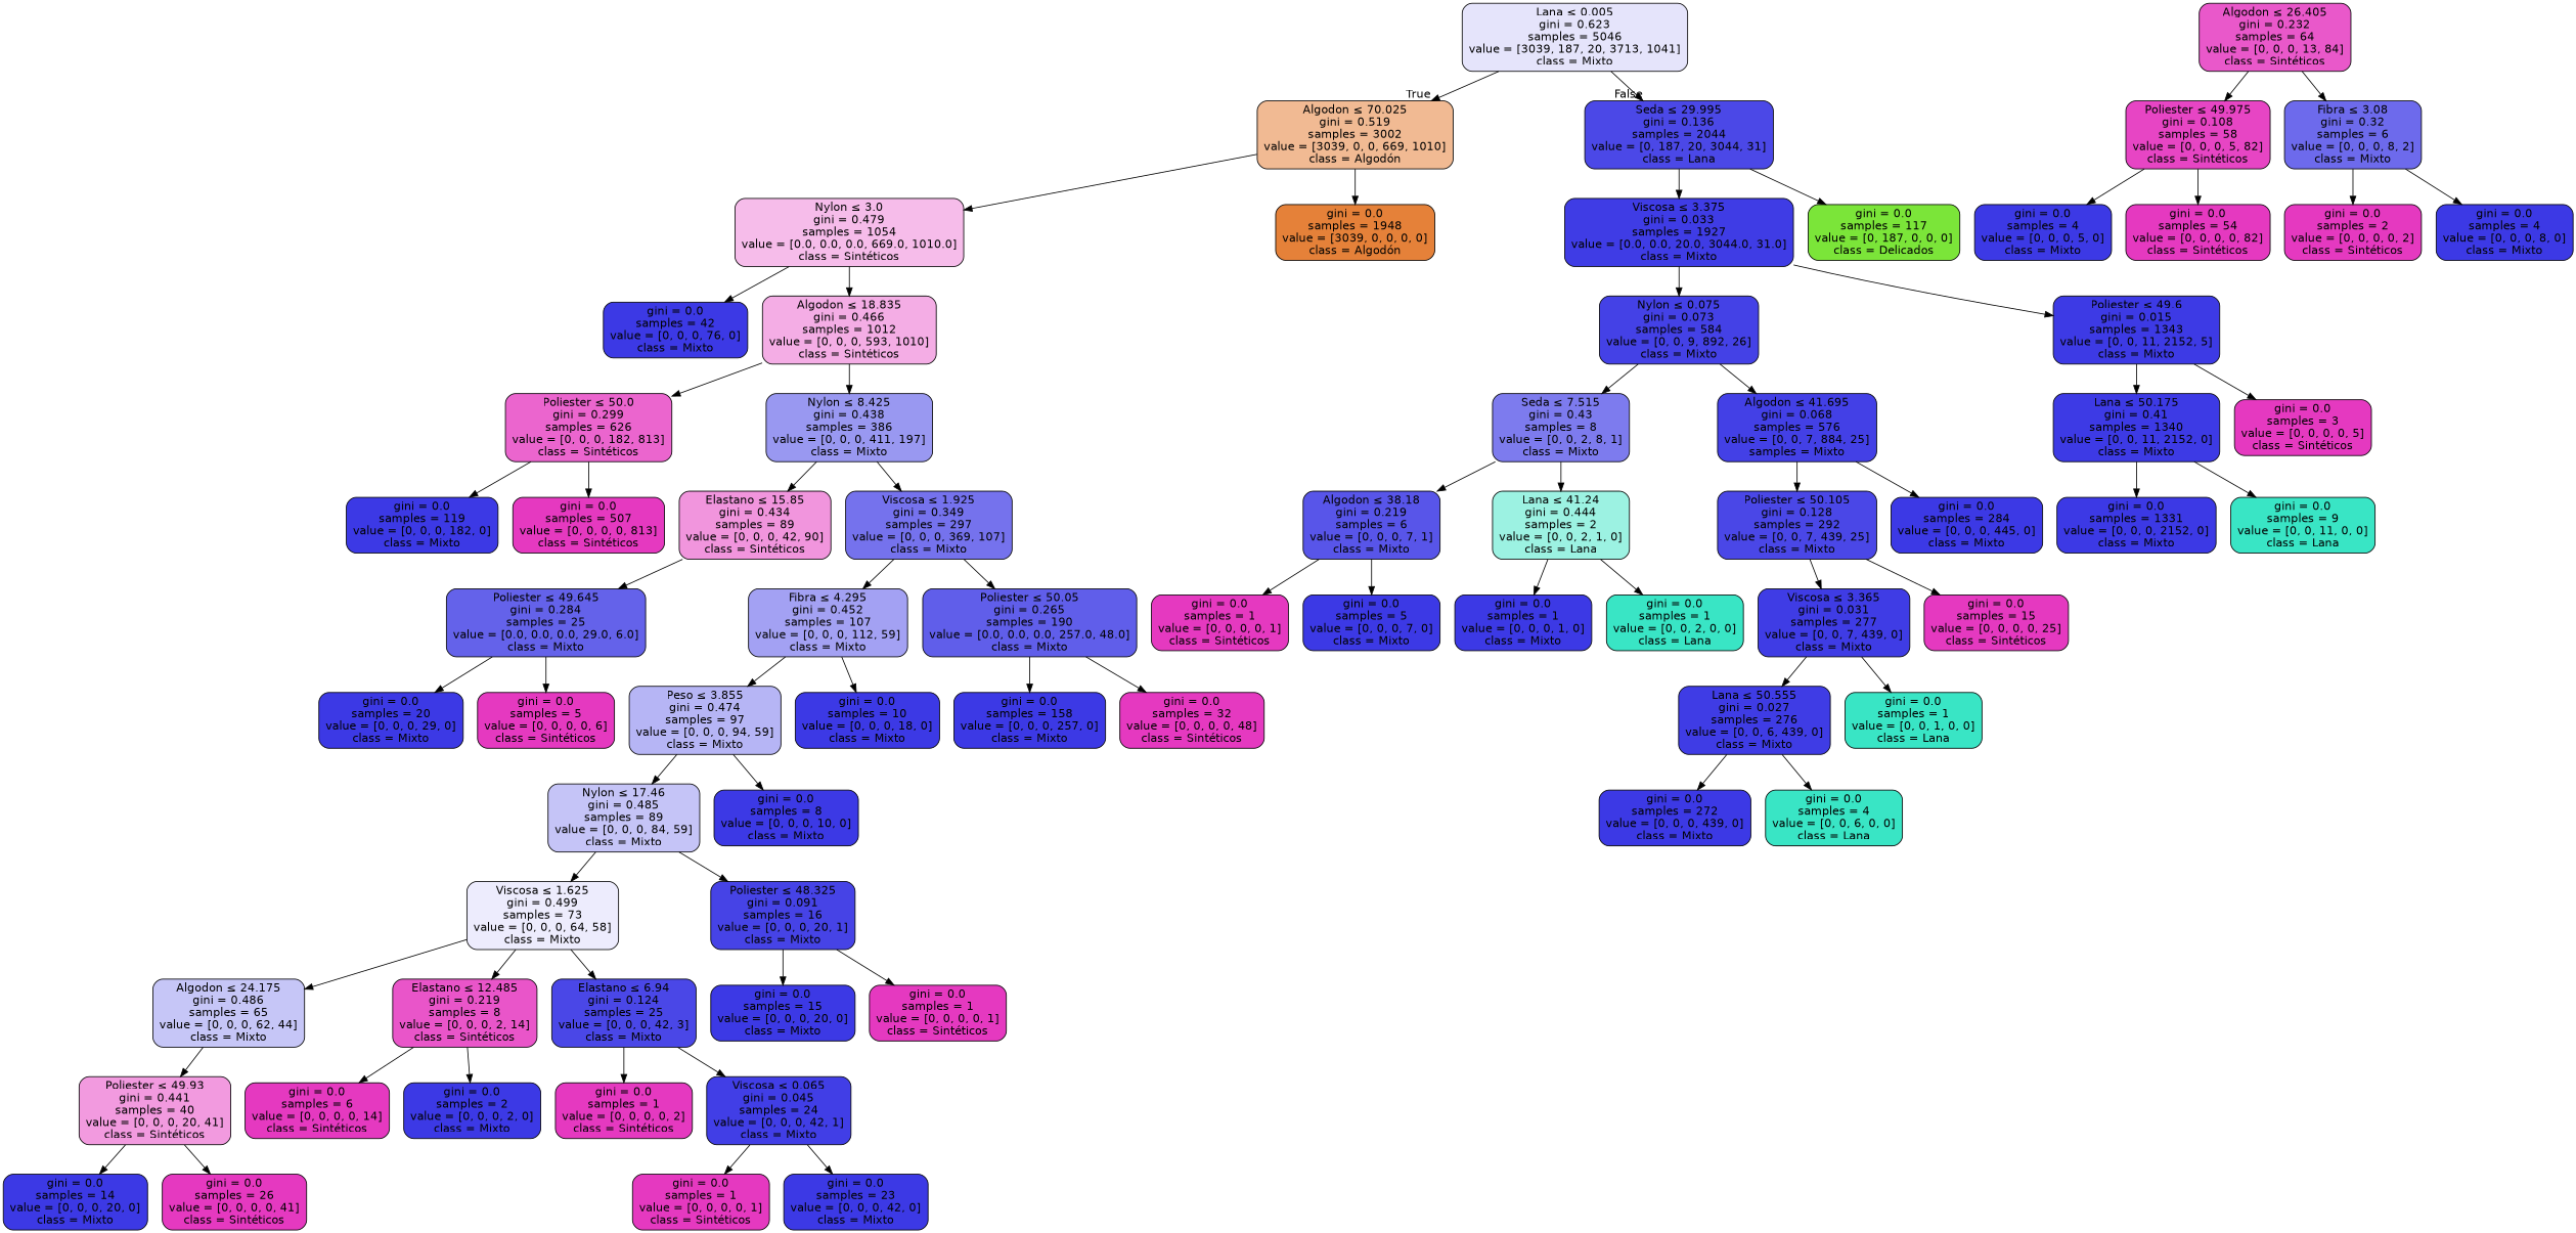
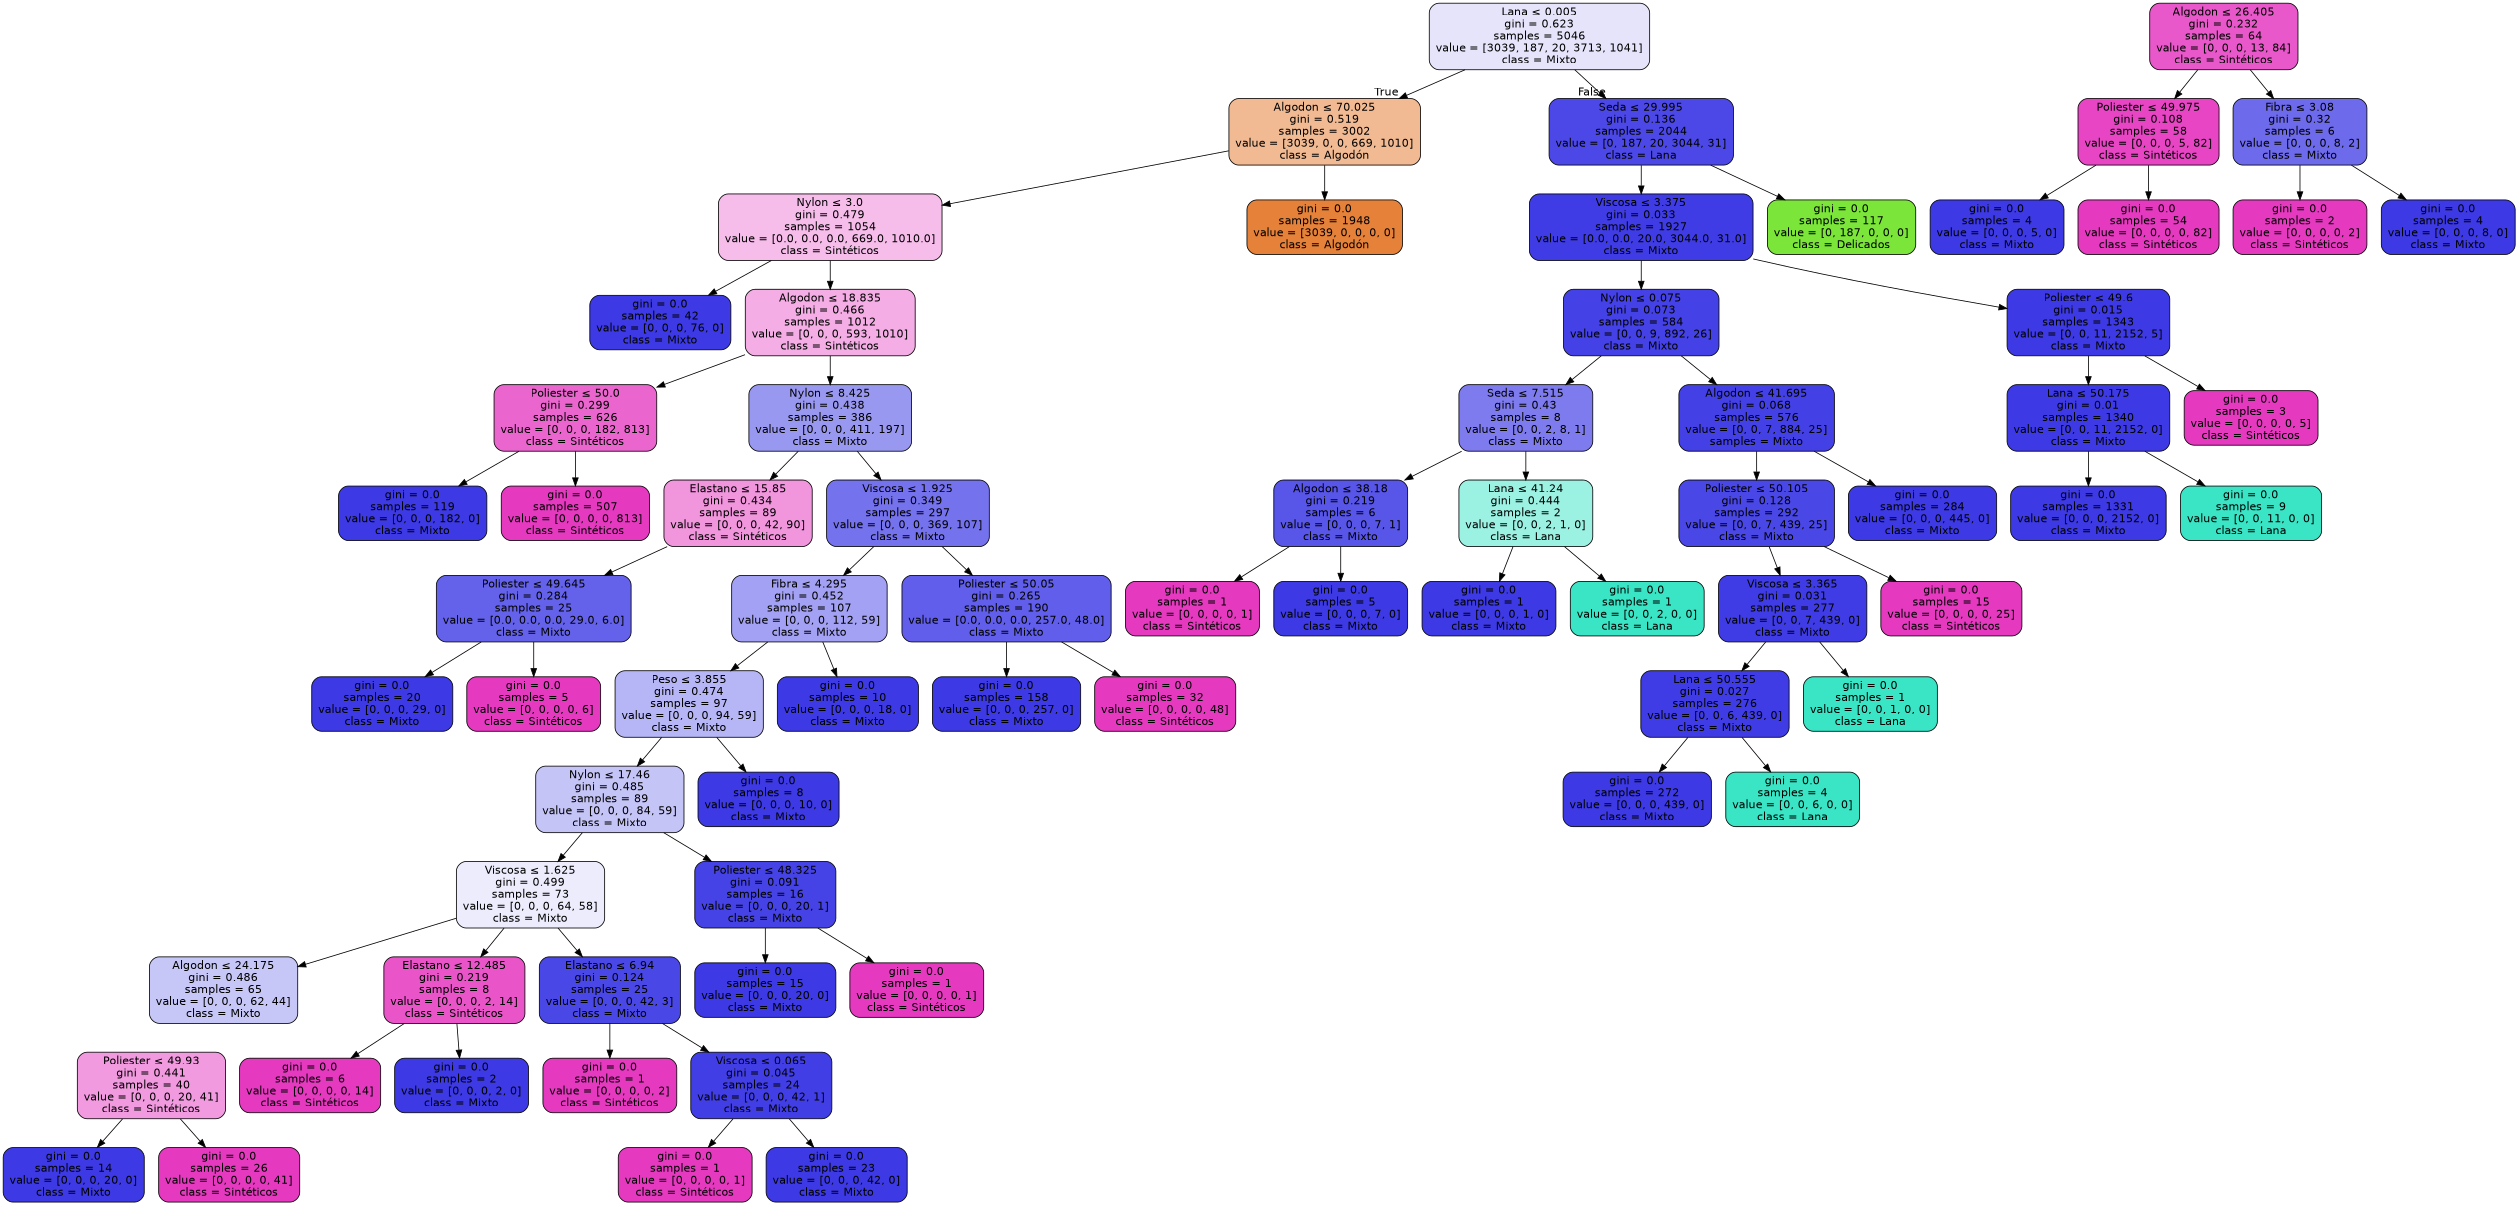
  digraph {
    node [color=black fillcolor="#3c39e5" fontname=helvetica shape=box style="filled, rounded"]
    edge [fontname=helvetica]
    n1 [fillcolor="#e5e4fb" label=<Lana &le; 0.005<br/>gini = 0.623<br/>samples = 5046<br/>value = [3039, 187, 20, 3713, 1041]<br/>class = Mixto>]
    n2 [fillcolor="#f1ba93" label=<Algodon &le; 70.025<br/>gini = 0.519<br/>samples = 3002<br/>value = [3039, 0, 0, 669, 1010]<br/>class = Algodón>]
    n3 [fillcolor="#4b48e7" label=<Seda &le; 29.995<br/>gini = 0.136<br/>samples = 2044<br/>value = [0, 187, 20, 3044, 31]<br/>class = Lana>]
    n4 [fillcolor="#f6bcea" label=<Nylon &le; 3.0<br/>gini = 0.479<br/>samples = 1054<br/>value = [0.0, 0.0, 0.0, 669.0, 1010.0]<br/>class = Sintéticos>]
    n5 [fillcolor="#e58139" label=<gini = 0.0<br/>samples = 1948<br/>value = [3039, 0, 0, 0, 0]<br/>class = Algodón>]
    n6 [fillcolor="#3f3ce5" label=<Viscosa &le; 3.375<br/>gini = 0.033<br/>samples = 1927<br/>value = [0.0, 0.0, 20.0, 3044.0, 31.0]<br/>class = Mixto>]
    n7 [fillcolor="#7be539" label=<gini = 0.0<br/>samples = 117<br/>value = [0, 187, 0, 0, 0]<br/>class = Delicados>]
    n8 [label=<gini = 0.0<br/>samples = 42<br/>value = [0, 0, 0, 76, 0]<br/>class = Mixto>]
    n9 [fillcolor="#f4ade5" label=<Algodon &le; 18.835<br/>gini = 0.466<br/>samples = 1012<br/>value = [0, 0, 0, 593, 1010]<br/>class = Sintéticos>]
    n10 [fillcolor="#eb65ce" label=<Poliester &le; 50.0<br/>gini = 0.299<br/>samples = 626<br/>value = [0, 0, 0, 182, 813]<br/>class = Sintéticos>]
    n11 [fillcolor="#9998f1" label=<Nylon &le; 8.425<br/>gini = 0.438<br/>samples = 386<br/>value = [0, 0, 0, 411, 197]<br/>class = Mixto>]
    n12 [label=<gini = 0.0<br/>samples = 119<br/>value = [0, 0, 0, 182, 0]<br/>class = Mixto>]
    n13 [fillcolor="#e539c0" label=<gini = 0.0<br/>samples = 507<br/>value = [0, 0, 0, 0, 813]<br/>class = Sintéticos>]
    n14 [fillcolor="#f195dd" label=<Elastano &le; 15.85<br/>gini = 0.434<br/>samples = 89<br/>value = [0, 0, 0, 42, 90]<br/>class = Sintéticos>]
    n15 [fillcolor="#7572ed" label=<Viscosa &le; 1.925<br/>gini = 0.349<br/>samples = 297<br/>value = [0, 0, 0, 369, 107]<br/>class = Mixto>]
    n16 [fillcolor="#6462ea" label=<Poliester &le; 49.645<br/>gini = 0.284<br/>samples = 25<br/>value = [0.0, 0.0, 0.0, 29.0, 6.0]<br/>class = Mixto>]
    n17 [fillcolor="#a3a1f3" label=<Fibra &le; 4.295<br/>gini = 0.452<br/>samples = 107<br/>value = [0, 0, 0, 112, 59]<br/>class = Mixto>]
    n18 [fillcolor="#605eea" label=<Poliester &le; 50.05<br/>gini = 0.265<br/>samples = 190<br/>value = [0.0, 0.0, 0.0, 257.0, 48.0]<br/>class = Mixto>]
    n19 [fillcolor="#e958ca" label=<Algodon &le; 26.405<br/>gini = 0.232<br/>samples = 64<br/>value = [0, 0, 0, 13, 84]<br/>class = Sintéticos>]
    n20 [fillcolor="#e745c4" label=<Poliester &le; 49.975<br/>gini = 0.108<br/>samples = 58<br/>value = [0, 0, 0, 5, 82]<br/>class = Sintéticos>]
    n21 [fillcolor="#6d6aec" label=<Fibra &le; 3.08<br/>gini = 0.32<br/>samples = 6<br/>value = [0, 0, 0, 8, 2]<br/>class = Mixto>]
    n22 [label=<gini = 0.0<br/>samples = 20<br/>value = [0, 0, 0, 29, 0]<br/>class = Mixto>]
    n23 [fillcolor="#e539c0" label=<gini = 0.0<br/>samples = 5<br/>value = [0, 0, 0, 0, 6]<br/>class = Sintéticos>]
    n24 [label=<gini = 0.0<br/>samples = 4<br/>value = [0, 0, 0, 5, 0]<br/>class = Mixto>]
    n25 [fillcolor="#e539c0" label=<gini = 0.0<br/>samples = 54<br/>value = [0, 0, 0, 0, 82]<br/>class = Sintéticos>]
    n26 [fillcolor="#e539c0" label=<gini = 0.0<br/>samples = 2<br/>value = [0, 0, 0, 0, 2]<br/>class = Sintéticos>]
    n27 [label=<gini = 0.0<br/>samples = 4<br/>value = [0, 0, 0, 8, 0]<br/>class = Mixto>]
    n28 [fillcolor="#b6b5f5" label=<Peso &le; 3.855<br/>gini = 0.474<br/>samples = 97<br/>value = [0, 0, 0, 94, 59]<br/>class = Mixto>]
    n29 [label=<gini = 0.0<br/>samples = 10<br/>value = [0, 0, 0, 18, 0]<br/>class = Mixto>]
    n30 [label=<gini = 0.0<br/>samples = 158<br/>value = [0, 0, 0, 257, 0]<br/>class = Mixto>]
    n31 [fillcolor="#e539c0" label=<gini = 0.0<br/>samples = 32<br/>value = [0, 0, 0, 0, 48]<br/>class = Sintéticos>]
    n32 [fillcolor="#c5c4f7" label=<Nylon &le; 17.46<br/>gini = 0.485<br/>samples = 89<br/>value = [0, 0, 0, 84, 59]<br/>class = Mixto>]
    n33 [label=<gini = 0.0<br/>samples = 8<br/>value = [0, 0, 0, 10, 0]<br/>class = Mixto>]
    n34 [fillcolor="#edecfd" label=<Viscosa &le; 1.625<br/>gini = 0.499<br/>samples = 73<br/>value = [0, 0, 0, 64, 58]<br/>class = Mixto>]
    n35 [fillcolor="#4643e6" label=<Poliester &le; 48.325<br/>gini = 0.091<br/>samples = 16<br/>value = [0, 0, 0, 20, 1]<br/>class = Mixto>]
    n36 [fillcolor="#c6c6f7" label=<Algodon &le; 24.175<br/>gini = 0.486<br/>samples = 65<br/>value = [0, 0, 0, 62, 44]<br/>class = Mixto>]
    n37 [fillcolor="#e955c9" label=<Elastano &le; 12.485<br/>gini = 0.219<br/>samples = 8<br/>value = [0, 0, 0, 2, 14]<br/>class = Sintéticos>]
    n38 [fillcolor="#4a47e7" label=<Elastano &le; 6.94<br/>gini = 0.124<br/>samples = 25<br/>value = [0, 0, 0, 42, 3]<br/>class = Mixto>]
    n39 [label=<gini = 0.0<br/>samples = 15<br/>value = [0, 0, 0, 20, 0]<br/>class = Mixto>]
    n40 [fillcolor="#e539c0" label=<gini = 0.0<br/>samples = 1<br/>value = [0, 0, 0, 0, 1]<br/>class = Sintéticos>]
    n41 [fillcolor="#f29adf" label=<Poliester &le; 49.93<br/>gini = 0.441<br/>samples = 40<br/>value = [0, 0, 0, 20, 41]<br/>class = Sintéticos>]
    n42 [fillcolor="#e539c0" label=<gini = 0.0<br/>samples = 6<br/>value = [0, 0, 0, 0, 14]<br/>class = Sintéticos>]
    n43 [label=<gini = 0.0<br/>samples = 2<br/>value = [0, 0, 0, 2, 0]<br/>class = Mixto>]
    n44 [label=<gini = 0.0<br/>samples = 14<br/>value = [0, 0, 0, 20, 0]<br/>class = Mixto>]
    n45 [fillcolor="#e539c0" label=<gini = 0.0<br/>samples = 26<br/>value = [0, 0, 0, 0, 41]<br/>class = Sintéticos>]
    n46 [fillcolor="#e539c0" label=<gini = 0.0<br/>samples = 1<br/>value = [0, 0, 0, 0, 2]<br/>class = Sintéticos>]
    n47 [fillcolor="#413ee6" label=<Viscosa &le; 0.065<br/>gini = 0.045<br/>samples = 24<br/>value = [0, 0, 0, 42, 1]<br/>class = Mixto>]
    n48 [fillcolor="#e539c0" label=<gini = 0.0<br/>samples = 1<br/>value = [0, 0, 0, 0, 1]<br/>class = Sintéticos>]
    n49 [label=<gini = 0.0<br/>samples = 23<br/>value = [0, 0, 0, 42, 0]<br/>class = Mixto>]
    n50 [fillcolor="#4441e6" label=<Nylon &le; 0.075<br/>gini = 0.073<br/>samples = 584<br/>value = [0, 0, 9, 892, 26]<br/>class = Mixto>]
    n51 [fillcolor="#3d3ae5" label=<Poliester &le; 49.6<br/>gini = 0.015<br/>samples = 1343<br/>value = [0, 0, 11, 2152, 5]<br/>class = Mixto>]
    n52 [fillcolor="#7d7bee" label=<Seda &le; 7.515<br/>gini = 0.43<br/>samples = 8<br/>value = [0, 0, 2, 8, 1]<br/>class = Mixto>]
    n53 [fillcolor="#4340e6" label=<Algodon &le; 41.695<br/>gini = 0.068<br/>samples = 576<br/>value = [0, 0, 7, 884, 25]<br/>samples = Mixto>]
-   n54 [fillcolor="#3d3ae5" label=<Lana &le; 50.175<br/>gini = 0.41<br/>samples = 1340<br/>value = [0, 0, 11, 2152, 0]<br/>class = Mixto>]
+   n54 [fillcolor="#3d3ae5" label=<Lana &le; 50.175<br/>gini = 0.01<br/>samples = 1340<br/>value = [0, 0, 11, 2152, 0]<br/>class = Mixto>]
    n55 [fillcolor="#e539c0" label=<gini = 0.0<br/>samples = 3<br/>value = [0, 0, 0, 0, 5]<br/>class = Sintéticos>]
    n56 [fillcolor="#5855e9" label=<Algodon &le; 38.18<br/>gini = 0.219<br/>samples = 6<br/>value = [0, 0, 0, 7, 1]<br/>class = Mixto>]
    n57 [fillcolor="#9cf2e2" label=<Lana &le; 41.24<br/>gini = 0.444<br/>samples = 2<br/>value = [0, 0, 2, 1, 0]<br/>class = Lana>]
    n58 [fillcolor="#4a47e7" label=<Poliester &le; 50.105<br/>gini = 0.128<br/>samples = 292<br/>value = [0, 0, 7, 439, 25]<br/>class = Mixto>]
    n59 [label=<gini = 0.0<br/>samples = 284<br/>value = [0, 0, 0, 445, 0]<br/>class = Mixto>]
    n60 [fillcolor="#e539c0" label=<gini = 0.0<br/>samples = 1<br/>value = [0, 0, 0, 0, 1]<br/>class = Sintéticos>]
    n61 [label=<gini = 0.0<br/>samples = 5<br/>value = [0, 0, 0, 7, 0]<br/>class = Mixto>]
    n62 [label=<gini = 0.0<br/>samples = 1<br/>value = [0, 0, 0, 1, 0]<br/>class = Mixto>]
    n63 [fillcolor="#39e5c5" label=<gini = 0.0<br/>samples = 1<br/>value = [0, 0, 2, 0, 0]<br/>class = Lana>]
    n64 [fillcolor="#3f3ce5" label=<Viscosa &le; 3.365<br/>gini = 0.031<br/>samples = 277<br/>value = [0, 0, 7, 439, 0]<br/>class = Mixto>]
    n65 [fillcolor="#e539c0" label=<gini = 0.0<br/>samples = 15<br/>value = [0, 0, 0, 0, 25]<br/>class = Sintéticos>]
    n66 [fillcolor="#3f3ce5" label=<Lana &le; 50.555<br/>gini = 0.027<br/>samples = 276<br/>value = [0, 0, 6, 439, 0]<br/>class = Mixto>]
    n67 [fillcolor="#39e5c5" label=<gini = 0.0<br/>samples = 1<br/>value = [0, 0, 1, 0, 0]<br/>class = Lana>]
    n68 [label=<gini = 0.0<br/>samples = 272<br/>value = [0, 0, 0, 439, 0]<br/>class = Mixto>]
    n69 [fillcolor="#39e5c5" label=<gini = 0.0<br/>samples = 4<br/>value = [0, 0, 6, 0, 0]<br/>class = Lana>]
    n70 [label=<gini = 0.0<br/>samples = 1331<br/>value = [0, 0, 0, 2152, 0]<br/>class = Mixto>]
    n71 [fillcolor="#39e5c5" label=<gini = 0.0<br/>samples = 9<br/>value = [0, 0, 11, 0, 0]<br/>class = Lana>]
    n1 -> n2 [headlabel=True labelangle=45 labeldistance=2.5]
    n1 -> n3 [headlabel=False labelangle=-45 labeldistance=2.5]
    n2 -> n4
    n2 -> n5
    n3 -> n6
    n3 -> n7
    n4 -> n8
    n4 -> n9
    n6 -> n50
    n6 -> n51
    n9 -> n10
    n9 -> n11
    n10 -> n12
    n10 -> n13
    n11 -> n14
    n11 -> n15
    n14 -> n16
    n15 -> n17
    n15 -> n18
    n16 -> n22
    n16 -> n23
    n17 -> n28
    n17 -> n29
    n18 -> n30
    n18 -> n31
    n19 -> n20
    n19 -> n21
    n20 -> n24
    n20 -> n25
    n21 -> n26
    n21 -> n27
    n28 -> n32
    n28 -> n33
    n32 -> n34
    n32 -> n35
    n34 -> n36
    n34 -> n37
    n34 -> n38
    n35 -> n39
    n35 -> n40
-   n36 -> n41
    n37 -> n42
    n37 -> n43
    n38 -> n46
    n38 -> n47
    n41 -> n44
    n41 -> n45
    n47 -> n48
    n47 -> n49
    n50 -> n52
    n50 -> n53
    n51 -> n54
    n51 -> n55
    n52 -> n56
    n52 -> n57
    n53 -> n58
    n53 -> n59
    n54 -> n70
    n54 -> n71
    n56 -> n60
    n56 -> n61
    n57 -> n62
    n57 -> n63
    n58 -> n64
    n58 -> n65
    n64 -> n66
    n64 -> n67
    n66 -> n68
    n66 -> n69
  }
